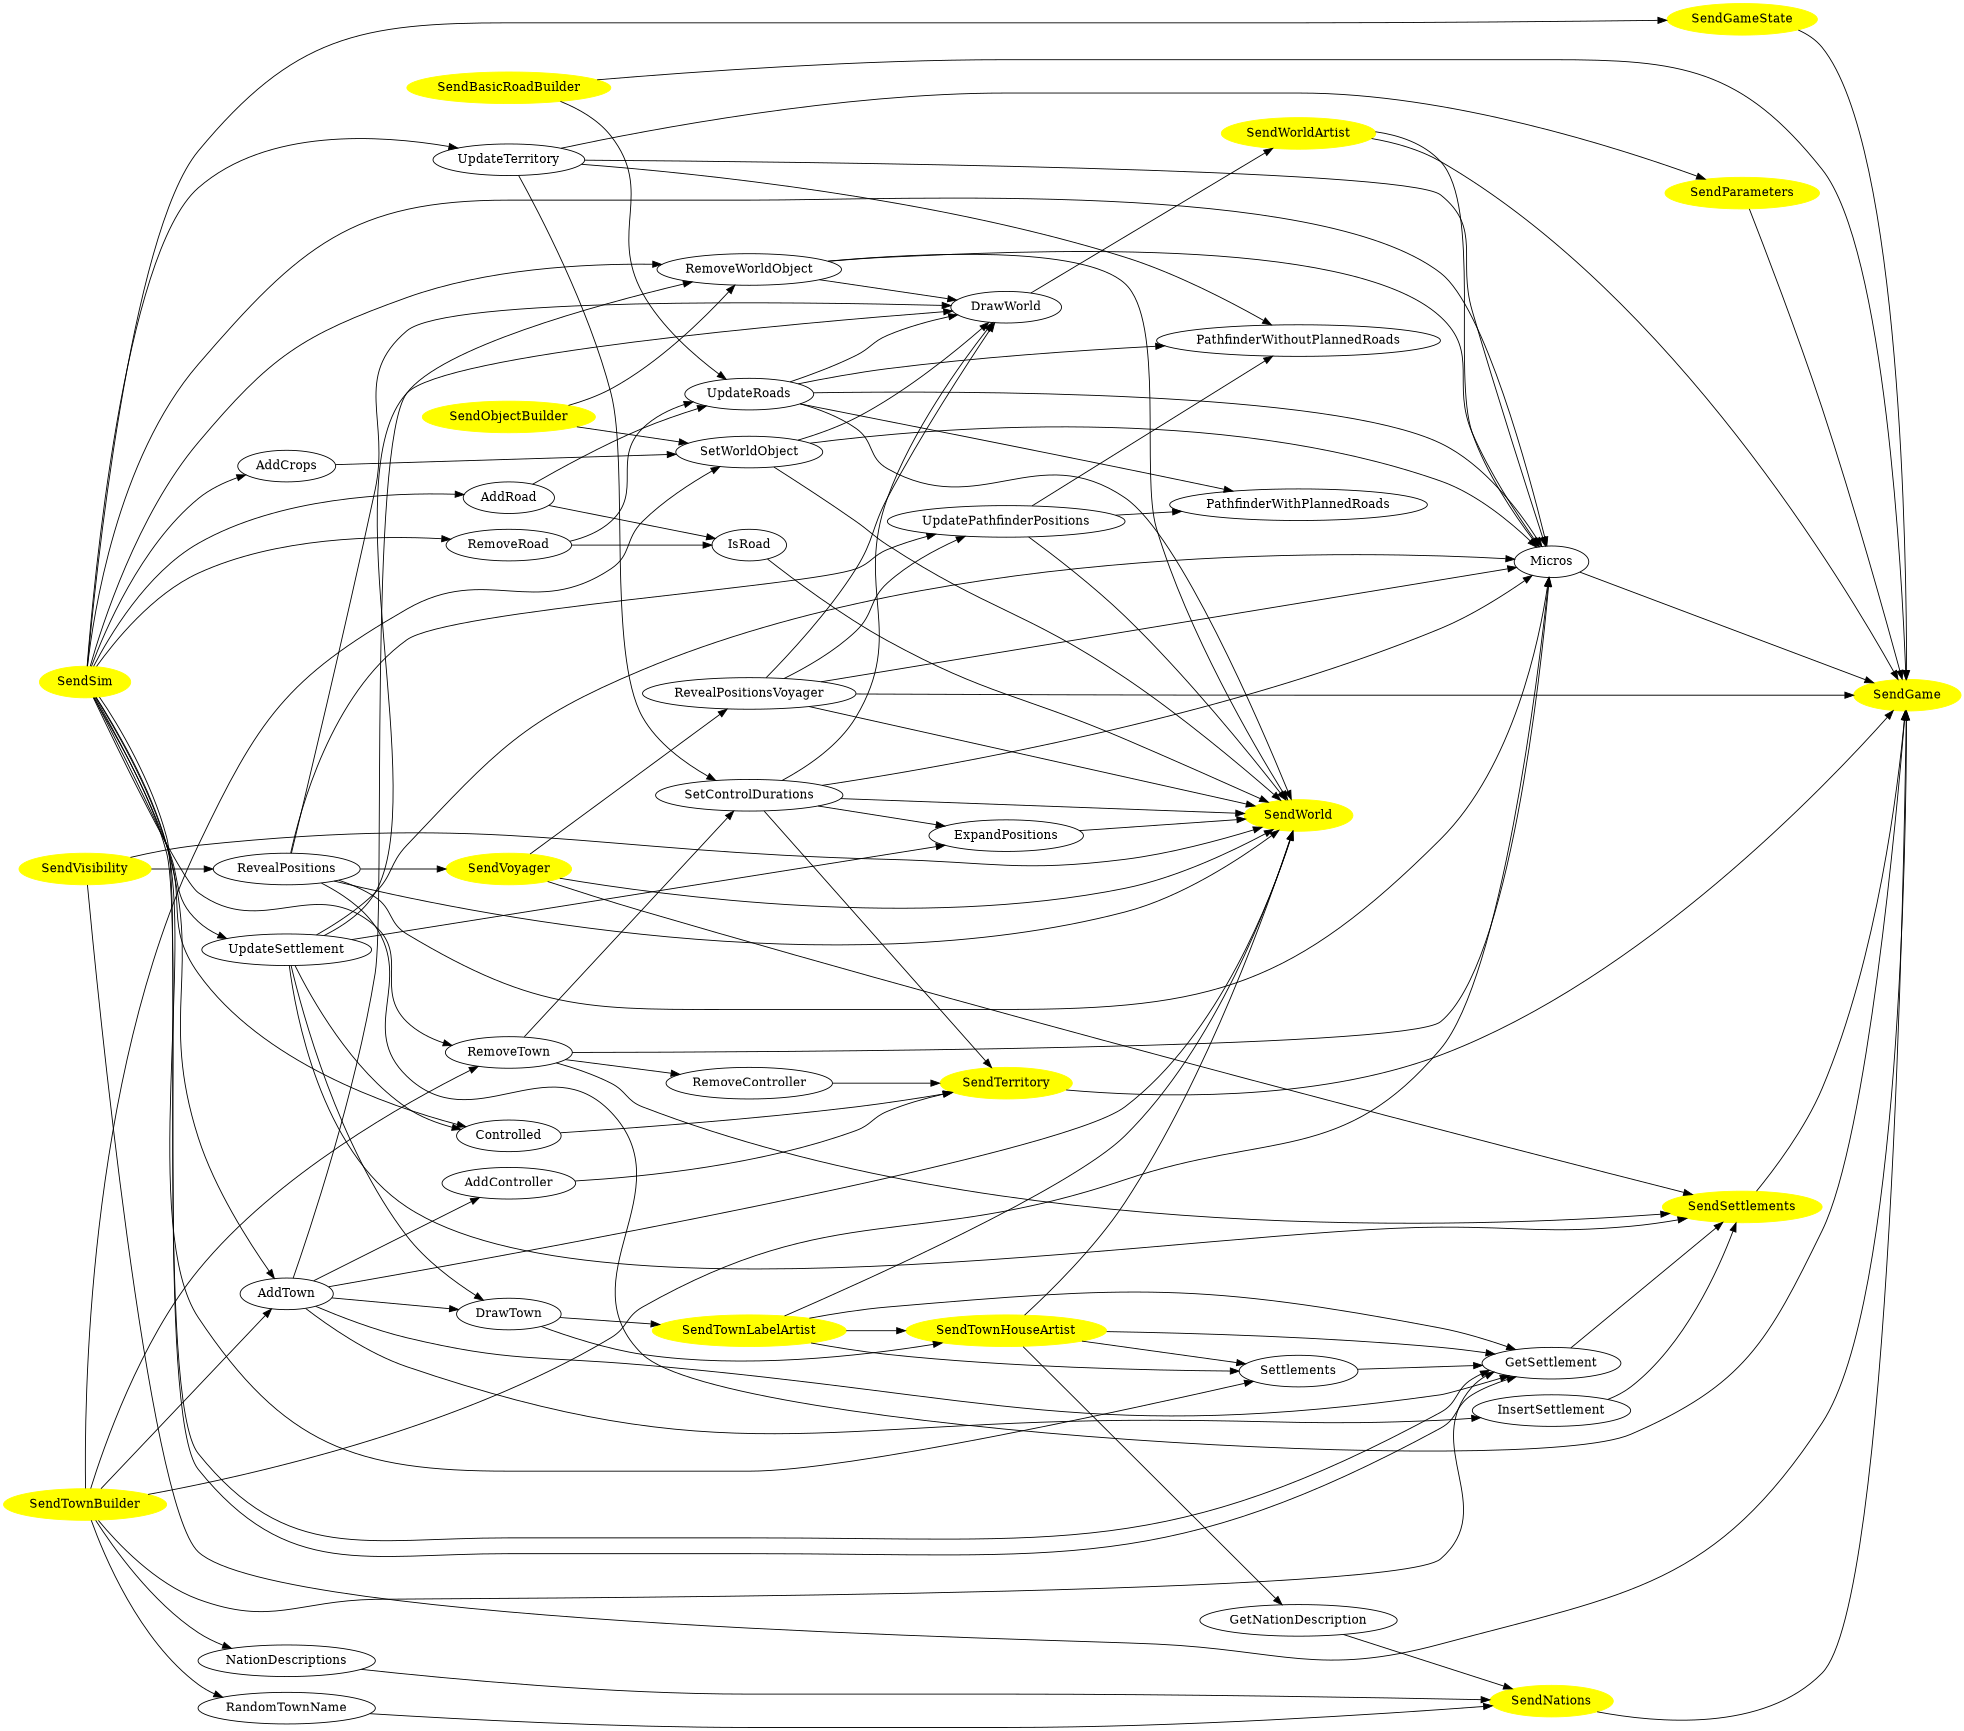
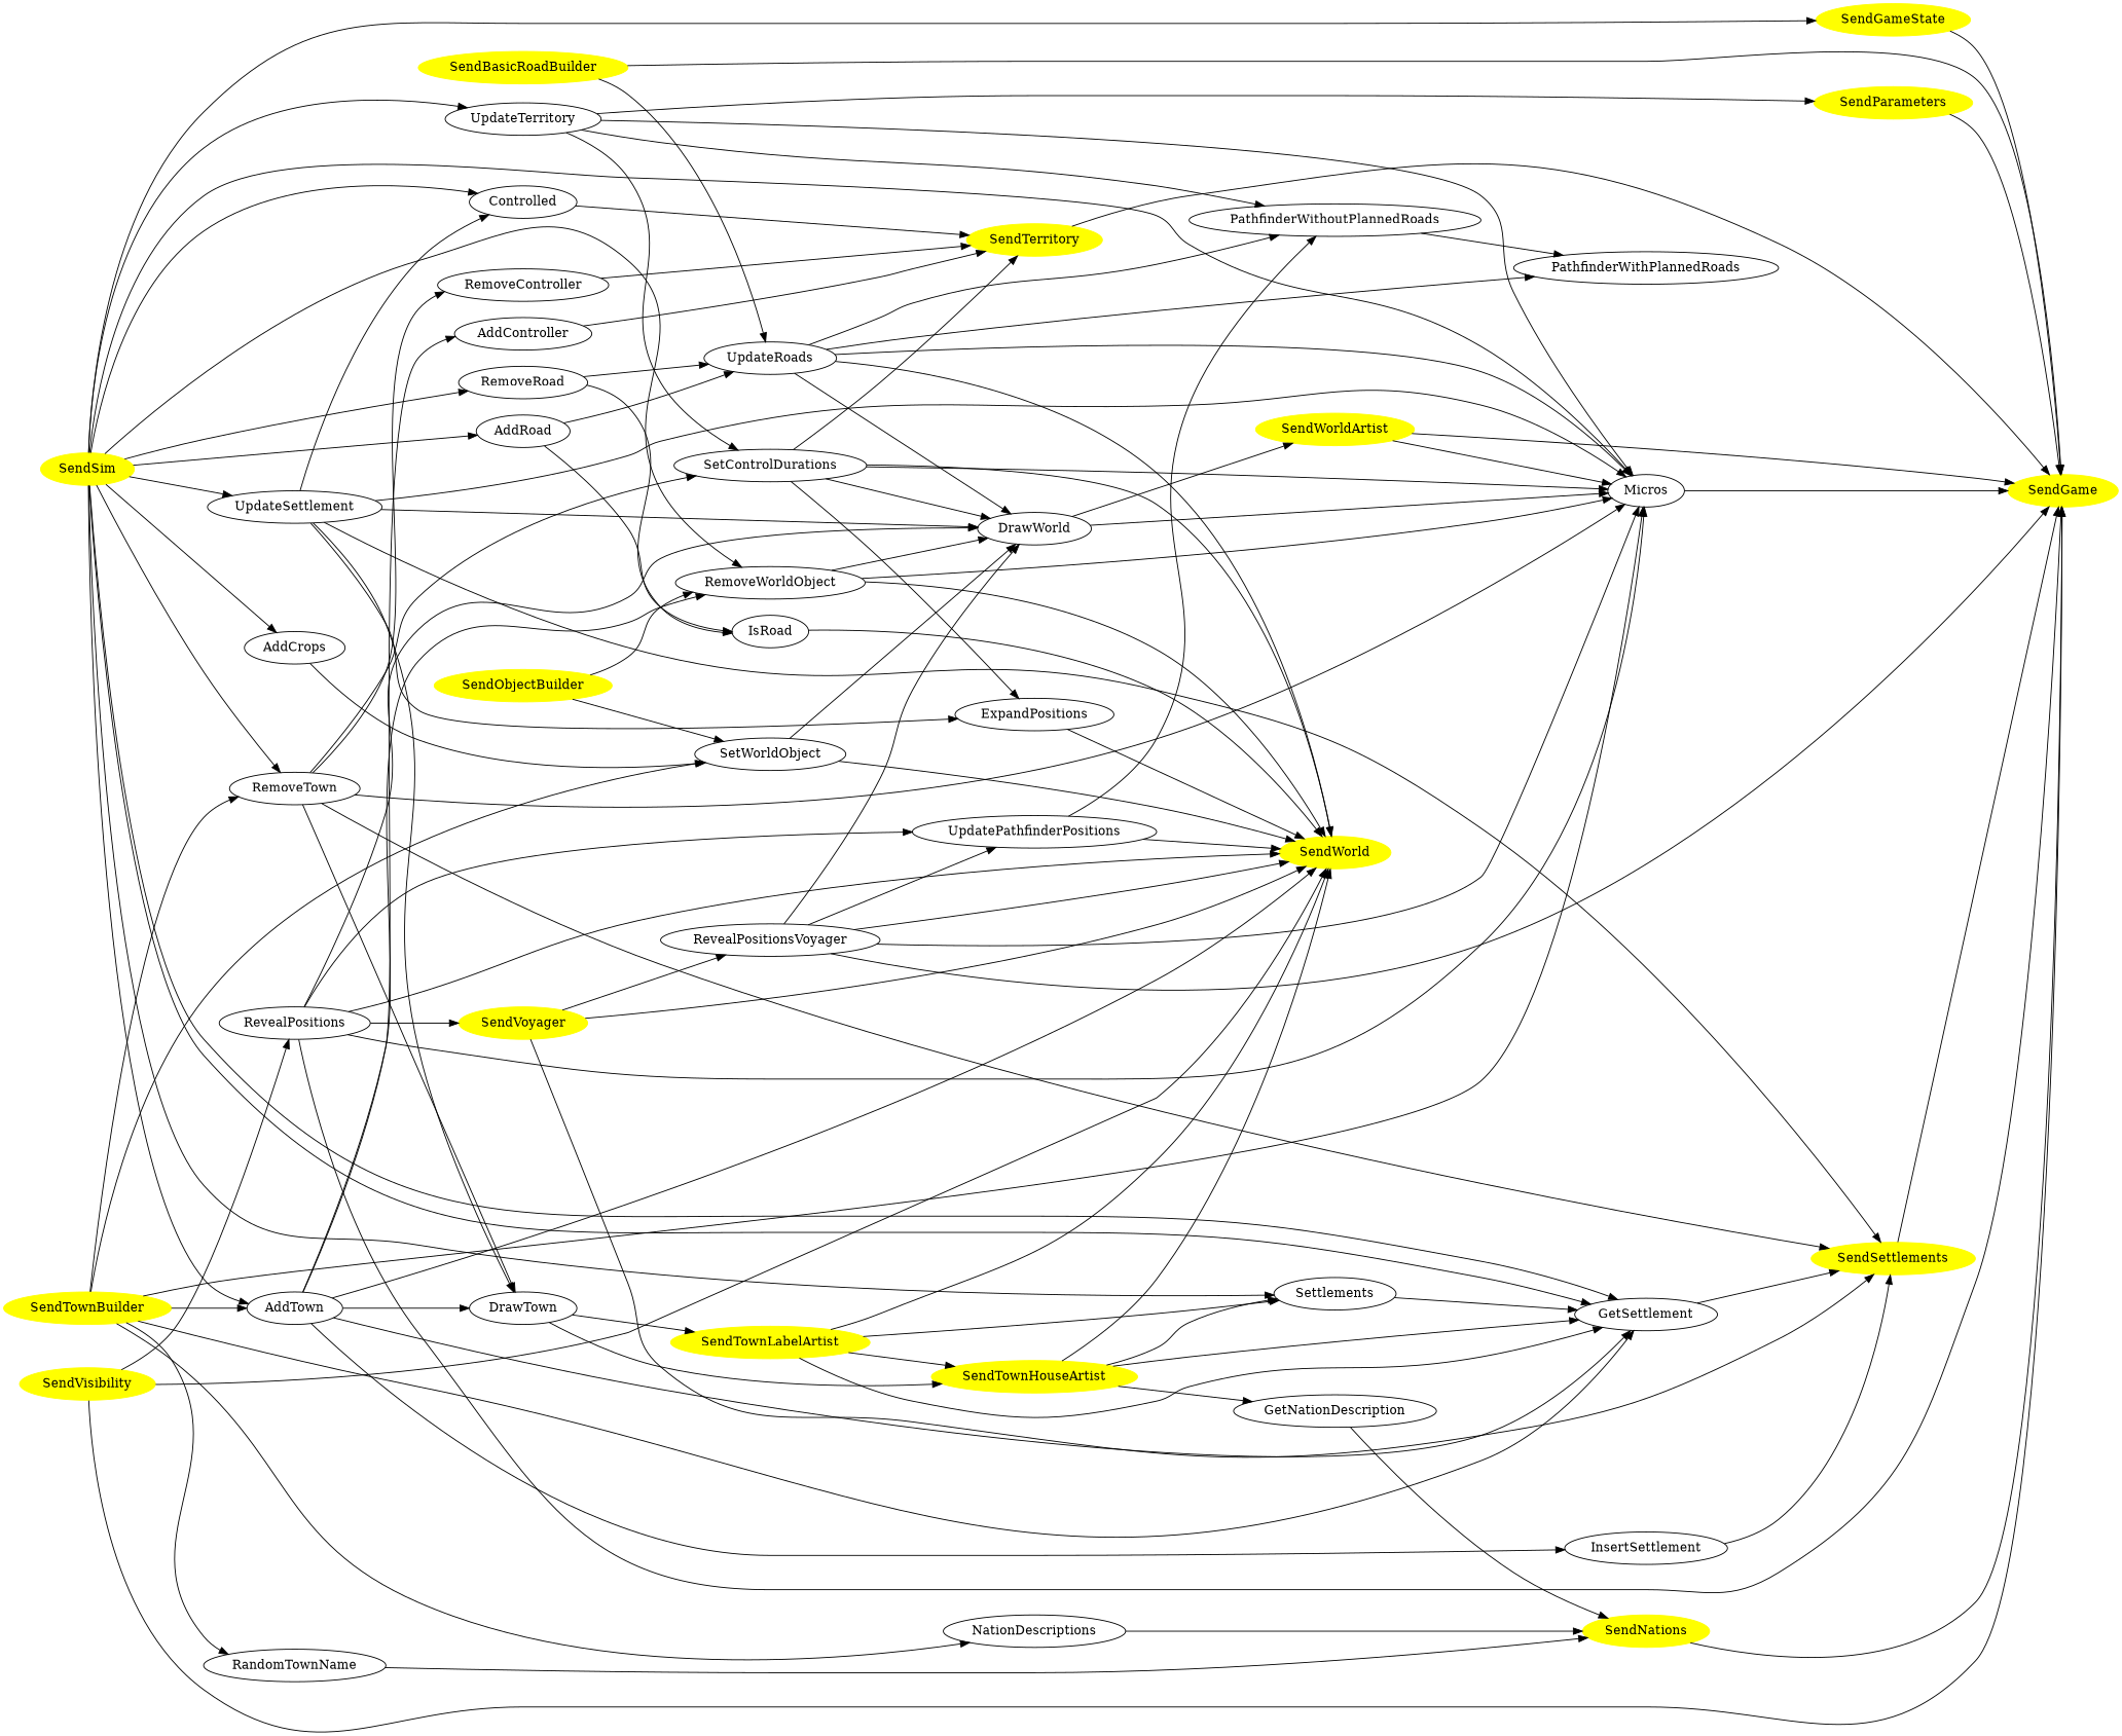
  digraph {
    rankdir=LR
    SendBasicRoadBuilder [color=yellow style=filled]
    SendGame [color=yellow style=filled]
    UpdateRoads
    Micros
    SendWorld [color=yellow style=filled]
    DrawWorld
    PathfinderWithoutPlannedRoads
    PathfinderWithPlannedRoads
    SendGameState [color=yellow style=filled]
    SendNations [color=yellow style=filled]
    SendObjectBuilder [color=yellow style=filled]
    SetWorldObject
    RemoveWorldObject
    SendParameters [color=yellow style=filled]
    SendSettlements [color=yellow style=filled]
    SendSim [color=yellow style=filled]
    AddCrops
    AddRoad
    AddTown
    GetSettlement
    Controlled
    RemoveRoad
    RemoveTown
    Settlements
    UpdateSettlement
    UpdateTerritory
    IsRoad
    AddController
    DrawTown
    InsertSettlement
    SendTerritory [color=yellow style=filled]
    RemoveController
    SetControlDurations
    ExpandPositions
    SendTownBuilder [color=yellow style=filled]
    NationDescriptions
    RandomTownName
    SendTownHouseArtist [color=yellow style=filled]
    GetNationDescription
    SendTownLabelArtist [color=yellow style=filled]
    SendVisibility [color=yellow style=filled]
    RevealPositions
    SendVoyager [color=yellow style=filled]
    UpdatePathfinderPositions
    RevealPositionsVoyager
    SendWorldArtist [color=yellow style=filled]
    SendBasicRoadBuilder -> SendGame
    SendBasicRoadBuilder -> UpdateRoads
    UpdateRoads -> Micros
    UpdateRoads -> SendWorld
    UpdateRoads -> DrawWorld
    UpdateRoads -> PathfinderWithoutPlannedRoads
    UpdateRoads -> PathfinderWithPlannedRoads
    Micros -> SendGame
    DrawWorld -> SendWorldArtist
    SendGameState -> SendGame
    SendNations -> SendGame
    SendObjectBuilder -> SetWorldObject
    SendObjectBuilder -> RemoveWorldObject
-   SetWorldObject -> Micros
+   DrawWorld -> Micros
    SetWorldObject -> SendWorld
    SetWorldObject -> DrawWorld
    RemoveWorldObject -> Micros
    RemoveWorldObject -> SendWorld
    RemoveWorldObject -> DrawWorld
    SendParameters -> SendGame
    SendSettlements -> SendGame
    SendSim -> Micros
    SendSim -> SendGameState
    SendSim -> RemoveWorldObject
    SendSim -> AddCrops
    SendSim -> AddRoad
    SendSim -> AddTown
    SendSim -> GetSettlement
    SendSim -> GetSettlement
    SendSim -> Controlled
    SendSim -> RemoveRoad
    SendSim -> RemoveTown
    SendSim -> Settlements
    SendSim -> UpdateSettlement
    SendSim -> UpdateTerritory
    AddCrops -> SetWorldObject
    AddRoad -> UpdateRoads
    AddRoad -> IsRoad
    AddTown -> SendWorld
    AddTown -> RemoveWorldObject
    AddTown -> GetSettlement
    AddTown -> AddController
    AddTown -> DrawTown
    AddTown -> InsertSettlement
    GetSettlement -> SendSettlements
    Controlled -> SendTerritory
    RemoveRoad -> UpdateRoads
    RemoveRoad -> IsRoad
    RemoveTown -> Micros
    RemoveTown -> SendSettlements
+   RemoveTown -> DrawTown
    RemoveTown -> RemoveController
    RemoveTown -> SetControlDurations
    Settlements -> GetSettlement
    UpdateSettlement -> Micros
    UpdateSettlement -> DrawWorld
    UpdateSettlement -> SendSettlements
    UpdateSettlement -> Controlled
    UpdateSettlement -> DrawTown
    UpdateSettlement -> ExpandPositions
    UpdateTerritory -> Micros
    UpdateTerritory -> PathfinderWithoutPlannedRoads
    UpdateTerritory -> SendParameters
    UpdateTerritory -> SetControlDurations
    IsRoad -> SendWorld
    AddController -> SendTerritory
    DrawTown -> SendTownHouseArtist
    DrawTown -> SendTownLabelArtist
    InsertSettlement -> SendSettlements
    SendTerritory -> SendGame
    RemoveController -> SendTerritory
    SetControlDurations -> Micros
    SetControlDurations -> SendWorld
    SetControlDurations -> DrawWorld
    SetControlDurations -> SendTerritory
    SetControlDurations -> ExpandPositions
    ExpandPositions -> SendWorld
    SendTownBuilder -> Micros
    SendTownBuilder -> SetWorldObject
    SendTownBuilder -> AddTown
    SendTownBuilder -> GetSettlement
    SendTownBuilder -> RemoveTown
    SendTownBuilder -> NationDescriptions
    SendTownBuilder -> RandomTownName
    NationDescriptions -> SendNations
    RandomTownName -> SendNations
    SendTownHouseArtist -> SendWorld
    SendTownHouseArtist -> GetSettlement
    SendTownHouseArtist -> Settlements
    SendTownHouseArtist -> GetNationDescription
    GetNationDescription -> SendNations
    SendTownLabelArtist -> SendWorld
    SendTownLabelArtist -> GetSettlement
    SendTownLabelArtist -> Settlements
    SendTownLabelArtist -> SendTownHouseArtist
    SendVisibility -> SendGame
    SendVisibility -> SendWorld
    SendVisibility -> RevealPositions
    RevealPositions -> SendGame
    RevealPositions -> Micros
    RevealPositions -> SendWorld
    RevealPositions -> DrawWorld
    RevealPositions -> SendVoyager
    RevealPositions -> UpdatePathfinderPositions
    SendVoyager -> SendWorld
    SendVoyager -> SendSettlements
    SendVoyager -> RevealPositionsVoyager
    UpdatePathfinderPositions -> SendWorld
    UpdatePathfinderPositions -> PathfinderWithoutPlannedRoads
-   UpdatePathfinderPositions -> PathfinderWithPlannedRoads
+   PathfinderWithoutPlannedRoads -> PathfinderWithPlannedRoads
    RevealPositionsVoyager -> SendGame
    RevealPositionsVoyager -> Micros
    RevealPositionsVoyager -> SendWorld
    RevealPositionsVoyager -> DrawWorld
    RevealPositionsVoyager -> UpdatePathfinderPositions
    SendWorldArtist -> SendGame
    SendWorldArtist -> Micros
  }
